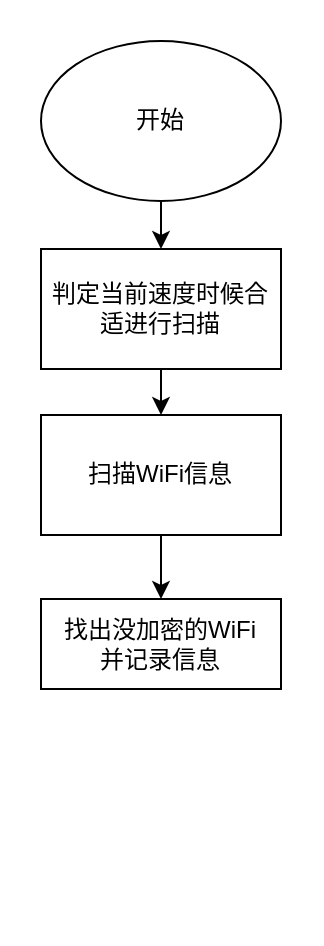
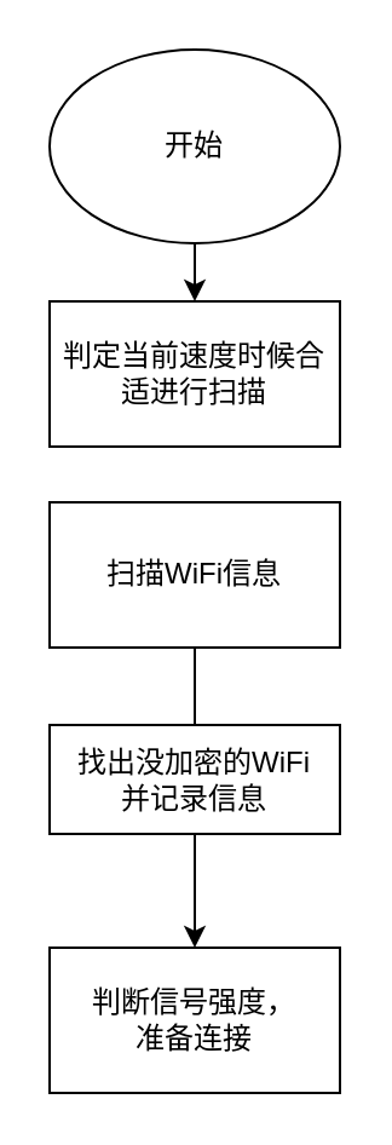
  <mxCell id="0" />
  <mxCell id="1" parent="0" />
  <mxCell id="2" value="" style="edgeStyle=orthogonalEdgeStyle;rounded=0;orthogonalLoop=1;jettySize=auto;html=1;" edge="1" parent="1" source="3" target="9"><mxGeometry relative="1" as="geometry" /></mxCell>
  <mxCell id="3" value="开始" style="ellipse;whiteSpace=wrap;html=1;" vertex="1" parent="1"><mxGeometry x="20" y="20" width="120" height="80" as="geometry" /></mxCell>
- <mxCell id="4" value="" style="edgeStyle=orthogonalEdgeStyle;rounded=0;orthogonalLoop=1;jettySize=auto;html=1;" edge="1" parent="1" source="5" target="7"><mxGeometry relative="1" as="geometry" /></mxCell>
+ <mxCell id="4" value="" style="edgeStyle=orthogonalEdgeStyle;rounded=0;orthogonalLoop=1;jettySize=auto;html=1;endArrow=none;" edge="1" parent="1" source="5" target="7"><mxGeometry relative="1" as="geometry" /></mxCell>
  <mxCell id="5" value="扫描WiFi信息" style="whiteSpace=wrap;html=1;" vertex="1" parent="1"><mxGeometry x="20" y="207" width="120" height="60" as="geometry" /></mxCell>
+ <mxCell id="6" value="" style="edgeStyle=orthogonalEdgeStyle;rounded=0;orthogonalLoop=1;jettySize=auto;html=1;" edge="1" parent="1" source="7" target="10"><mxGeometry relative="1" as="geometry" /></mxCell>
  <mxCell id="7" value="找出没加密的WiFi&lt;br&gt;并记录信息" style="whiteSpace=wrap;html=1;" vertex="1" parent="1"><mxGeometry x="20" y="299" width="120" height="45" as="geometry" /></mxCell>
- <mxCell id="8" style="edgeStyle=orthogonalEdgeStyle;rounded=0;orthogonalLoop=1;jettySize=auto;html=1;exitX=0.5;exitY=1;exitDx=0;exitDy=0;" edge="1" parent="1" source="9" target="5"><mxGeometry relative="1" as="geometry" /></mxCell>
  <mxCell id="9" value="判定当前速度时候合适进行扫描" style="whiteSpace=wrap;html=1;" vertex="1" parent="1"><mxGeometry x="20" y="124" width="120" height="60" as="geometry" /></mxCell>
+ <mxCell id="10" value="判断信号强度，&lt;br&gt;准备连接" style="whiteSpace=wrap;html=1;" vertex="1" parent="1"><mxGeometry x="20" y="391" width="120" height="60" as="geometry" /></mxCell>
